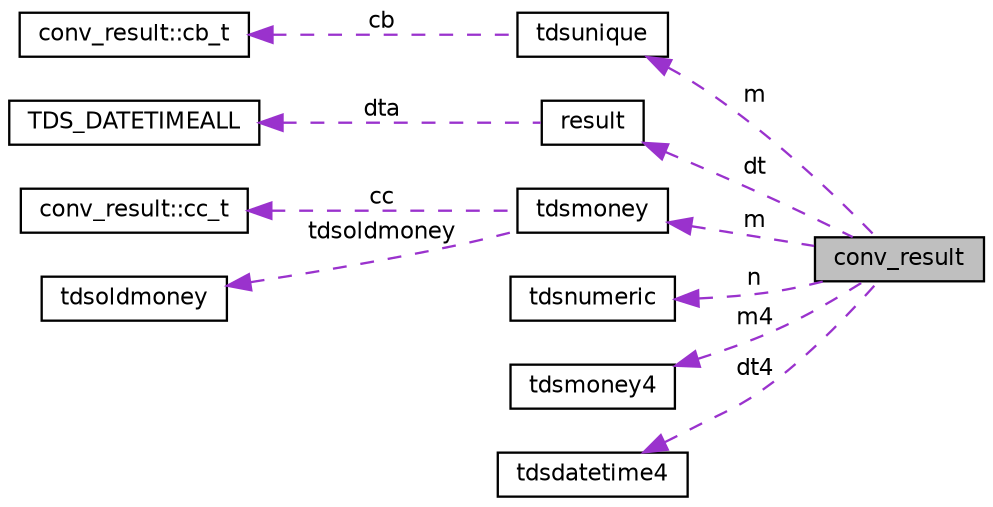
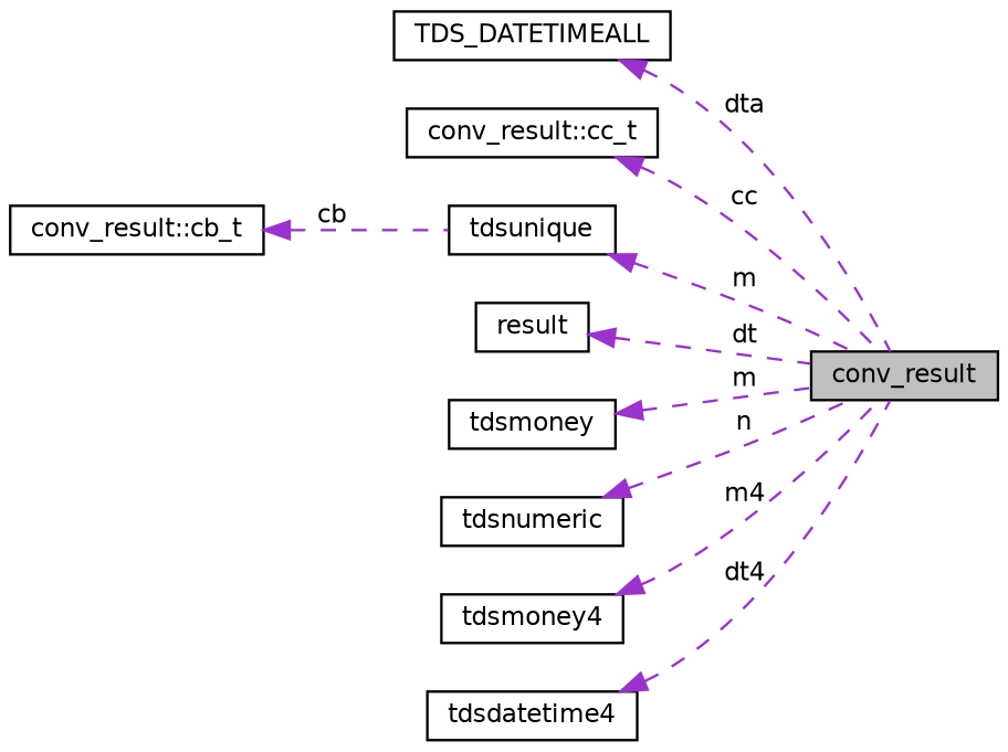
  digraph {
    rankdir=LR
    node [color=black fillcolor=white fontname=Helvetica fontsize=10 shape=record style=filled]
    edge [color=darkorchid3 dir=back fontname=Helvetica fontsize=10 labelfontname=Helvetica labelfontsize=10 style=dashed]
    n1 [fillcolor=grey75 fontcolor=black height=0.2 label=conv_result width=0.4]
    n2 [height=0.2 label=TDS_DATETIMEALL width=0.4]
    n3 [height=0.2 label="conv_result::cc_t" width=0.4]
    n4 [height=0.2 label="conv_result::cb_t" width=0.4]
    n5 [height=0.2 label=tdsunique width=0.4]
    n6 [height=0.2 label=result width=0.4]
    n7 [height=0.2 label=tdsmoney width=0.4]
-   n8 [height=0.2 label=tdsoldmoney width=0.4]
    n9 [height=0.2 label=tdsnumeric width=0.4]
    n10 [height=0.2 label=tdsmoney4 width=0.4]
    n11 [height=0.2 label=tdsdatetime4 width=0.4]
-   n2 -> n6 [label=" dta"]
-   n3 -> n7 [label=" cc"]
+   n2 -> n1 [label=" dta"]
+   n3 -> n1 [label=" cc"]
    n4 -> n5 [label=" cb"]
    n5 -> n1 [label=" m"]
    n6 -> n1 [label=" dt"]
    n7 -> n1 [label=" m"]
-   n8 -> n7 [label=" tdsoldmoney"]
    n9 -> n1 [label=" n"]
    n10 -> n1 [label=" m4"]
    n11 -> n1 [label=" dt4"]
  }
